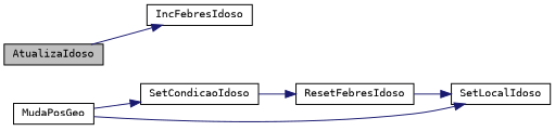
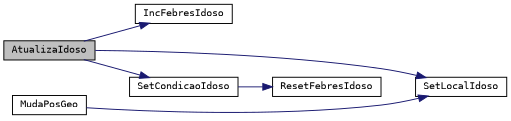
  digraph {
    fontname="DejaVu Sans Mono"
    rankdir=LR
    node [color=black fillcolor=white fontname="DejaVu Sans Mono" fontsize=10 shape=record style=filled]
    edge [color=midnightblue fontname="DejaVu Sans Mono" fontsize=10 labelfontname=Helvetica labelfontsize=10 style=solid]
    n1 [fillcolor=grey75 fontcolor=black height=0.2 label=AtualizaIdoso width=0.4]
    n2 [height=0.2 label=IncFebresIdoso width=0.4]
    n3 [height=0.2 label=SetCondicaoIdoso width=0.4]
    n4 [height=0.2 label=SetLocalIdoso width=0.4]
    n5 [height=0.2 label=ResetFebresIdoso width=0.4]
    n6 [height=0.2 label=MudaPosGeo width=0.4]
    n1 -> n2
-   n6 -> n3
-   n5 -> n4
+   n1 -> n3
+   n1 -> n4
    n3 -> n5
    n6 -> n4
  }
